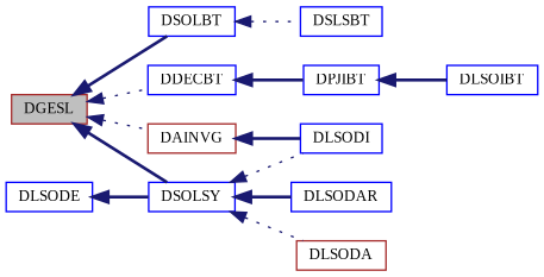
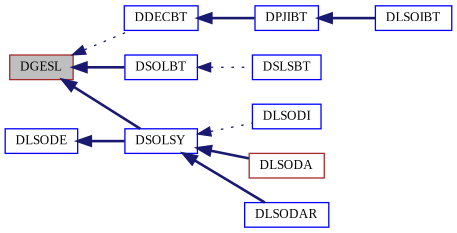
  digraph {
    fontname="Liberation Serif"
    rankdir=LR
    node [color=blue fillcolor=white fontname="Liberation Serif" fontsize=10 shape=record style=filled]
    edge [color=midnightblue dir=back fontname="Liberation Serif" fontsize=10 labelfontname=Helvetica labelfontsize=10 style=bold]
    n1 [color=brown fillcolor=grey75 fontcolor=black height=0.2 label=DGESL width=0.4]
-   n2 [color=brown height=0.2 label=DAINVG width=0.4]
    n3 [height=0.2 label=DDECBT width=0.4]
    n4 [height=0.2 label=DSOLBT width=0.4]
    n5 [height=0.2 label=DSOLSY width=0.4]
    n6 [height=0.2 label=DLSODI width=0.4]
    n7 [height=0.2 label=DPJIBT width=0.4]
    n8 [height=0.2 label=DSLSBT width=0.4]
    n9 [color=brown height=0.2 label=DLSODA width=0.4]
    n10 [height=0.2 label=DLSODAR width=0.4]
    n11 [height=0.2 label=DLSOIBT width=0.4]
    n12 [height=0.2 label=DLSODE width=0.4]
-   n1 -> n2 [style=dotted]
    n1 -> n3 [style=dotted]
    n1 -> n4
    n1 -> n5
-   n2 -> n6
    n3 -> n7
    n4 -> n8 [style=dotted]
    n5 -> n6 [style=dotted]
-   n5 -> n9 [style=dotted]
+   n5 -> n9
    n5 -> n10
    n7 -> n11
    n12 -> n5
  }
